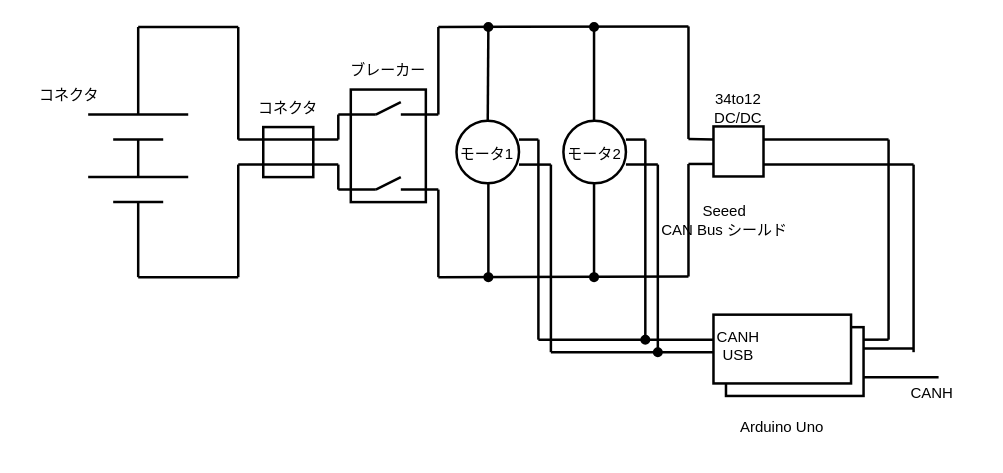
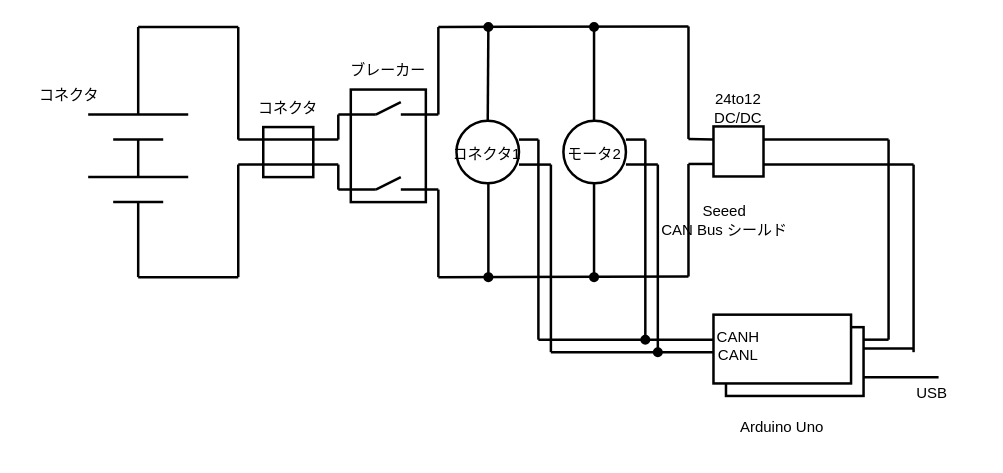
  <mxCell id="0" />
  <mxCell id="1" parent="0" />
  <mxCell id="2" value="" style="rounded=0;whiteSpace=wrap;html=1;strokeWidth=2;" vertex="1" parent="1"><mxGeometry x="280" y="71" width="60" height="90" as="geometry" /></mxCell>
  <mxCell id="3" value="" style="endArrow=none;html=1;rounded=0;strokeWidth=2;" edge="1" parent="1"><mxGeometry width="50" height="50" relative="1" as="geometry"><mxPoint x="70" y="91" as="sourcePoint" /><mxPoint x="150" y="91" as="targetPoint" /></mxGeometry></mxCell>
  <mxCell id="4" value="" style="endArrow=none;html=1;rounded=0;strokeWidth=2;" edge="1" parent="1"><mxGeometry width="50" height="50" relative="1" as="geometry"><mxPoint x="90" y="111" as="sourcePoint" /><mxPoint x="130" y="111" as="targetPoint" /></mxGeometry></mxCell>
  <mxCell id="5" value="" style="endArrow=none;html=1;rounded=0;strokeWidth=2;" edge="1" parent="1"><mxGeometry width="50" height="50" relative="1" as="geometry"><mxPoint x="70" y="141" as="sourcePoint" /><mxPoint x="150" y="141" as="targetPoint" /></mxGeometry></mxCell>
  <mxCell id="6" value="" style="endArrow=none;html=1;rounded=0;strokeWidth=2;" edge="1" parent="1"><mxGeometry width="50" height="50" relative="1" as="geometry"><mxPoint x="90" y="161" as="sourcePoint" /><mxPoint x="130" y="161" as="targetPoint" /></mxGeometry></mxCell>
  <mxCell id="7" value="" style="endArrow=none;html=1;rounded=0;strokeWidth=2;" edge="1" parent="1"><mxGeometry width="50" height="50" relative="1" as="geometry"><mxPoint x="110" y="141" as="sourcePoint" /><mxPoint x="110" y="111" as="targetPoint" /></mxGeometry></mxCell>
  <mxCell id="8" value="" style="endArrow=none;html=1;rounded=0;strokeWidth=2;" edge="1" parent="1"><mxGeometry width="50" height="50" relative="1" as="geometry"><mxPoint x="110" y="221" as="sourcePoint" /><mxPoint x="110" y="161" as="targetPoint" /></mxGeometry></mxCell>
  <mxCell id="9" value="" style="endArrow=none;html=1;rounded=0;strokeWidth=2;" edge="1" parent="1"><mxGeometry width="50" height="50" relative="1" as="geometry"><mxPoint x="110" y="91" as="sourcePoint" /><mxPoint x="110" y="21" as="targetPoint" /></mxGeometry></mxCell>
  <mxCell id="10" value="" style="whiteSpace=wrap;html=1;aspect=fixed;strokeWidth=2;" vertex="1" parent="1"><mxGeometry x="210" y="101" width="40" height="40" as="geometry" /></mxCell>
  <mxCell id="11" value="" style="endArrow=none;html=1;rounded=0;strokeWidth=2;" edge="1" parent="1"><mxGeometry width="50" height="50" relative="1" as="geometry"><mxPoint x="190" y="111" as="sourcePoint" /><mxPoint x="270" y="111" as="targetPoint" /></mxGeometry></mxCell>
  <mxCell id="12" value="" style="endArrow=none;html=1;rounded=0;strokeWidth=2;" edge="1" parent="1"><mxGeometry width="50" height="50" relative="1" as="geometry"><mxPoint x="110" y="21" as="sourcePoint" /><mxPoint x="190" y="21" as="targetPoint" /></mxGeometry></mxCell>
  <mxCell id="13" value="" style="endArrow=none;html=1;rounded=0;strokeWidth=2;" edge="1" parent="1"><mxGeometry width="50" height="50" relative="1" as="geometry"><mxPoint x="190" y="131" as="sourcePoint" /><mxPoint x="270" y="131" as="targetPoint" /></mxGeometry></mxCell>
  <mxCell id="14" value="" style="endArrow=none;html=1;rounded=0;strokeWidth=2;" edge="1" parent="1"><mxGeometry width="50" height="50" relative="1" as="geometry"><mxPoint x="110" y="221" as="sourcePoint" /><mxPoint x="190" y="221" as="targetPoint" /></mxGeometry></mxCell>
  <mxCell id="15" value="" style="endArrow=none;html=1;rounded=0;strokeWidth=2;" edge="1" parent="1"><mxGeometry width="50" height="50" relative="1" as="geometry"><mxPoint x="190" y="111" as="sourcePoint" /><mxPoint x="190" y="21" as="targetPoint" /></mxGeometry></mxCell>
  <mxCell id="16" value="" style="endArrow=none;html=1;rounded=0;strokeWidth=2;" edge="1" parent="1"><mxGeometry width="50" height="50" relative="1" as="geometry"><mxPoint x="190" y="221" as="sourcePoint" /><mxPoint x="190" y="131" as="targetPoint" /></mxGeometry></mxCell>
  <mxCell id="17" value="" style="whiteSpace=wrap;html=1;aspect=fixed;strokeWidth=2;" vertex="1" parent="1"><mxGeometry x="570" y="100.5" width="40" height="40" as="geometry" /></mxCell>
  <mxCell id="18" value="" style="endArrow=none;html=1;rounded=0;strokeWidth=2;" edge="1" parent="1"><mxGeometry width="50" height="50" relative="1" as="geometry"><mxPoint x="550" y="110.5" as="sourcePoint" /><mxPoint x="570" y="111" as="targetPoint" /></mxGeometry></mxCell>
  <mxCell id="19" value="" style="endArrow=none;html=1;rounded=0;strokeWidth=2;" edge="1" parent="1"><mxGeometry width="50" height="50" relative="1" as="geometry"><mxPoint x="350" y="21" as="sourcePoint" /><mxPoint x="550" y="20.5" as="targetPoint" /></mxGeometry></mxCell>
  <mxCell id="20" value="" style="endArrow=none;html=1;rounded=0;entryX=0;entryY=0.75;entryDx=0;entryDy=0;strokeWidth=2;" edge="1" parent="1" target="17"><mxGeometry width="50" height="50" relative="1" as="geometry"><mxPoint x="550" y="130.5" as="sourcePoint" /><mxPoint x="630" y="130.5" as="targetPoint" /></mxGeometry></mxCell>
  <mxCell id="21" value="" style="endArrow=none;html=1;rounded=0;strokeWidth=2;" edge="1" parent="1"><mxGeometry width="50" height="50" relative="1" as="geometry"><mxPoint x="350" y="221" as="sourcePoint" /><mxPoint x="550" y="220.5" as="targetPoint" /></mxGeometry></mxCell>
  <mxCell id="22" value="" style="endArrow=none;html=1;rounded=0;strokeWidth=2;" edge="1" parent="1"><mxGeometry width="50" height="50" relative="1" as="geometry"><mxPoint x="550" y="110.5" as="sourcePoint" /><mxPoint x="550" y="20.5" as="targetPoint" /></mxGeometry></mxCell>
  <mxCell id="23" value="" style="endArrow=none;html=1;rounded=0;strokeWidth=2;" edge="1" parent="1"><mxGeometry width="50" height="50" relative="1" as="geometry"><mxPoint x="550" y="220.5" as="sourcePoint" /><mxPoint x="550" y="130.5" as="targetPoint" /></mxGeometry></mxCell>
  <mxCell id="24" value="" style="endArrow=none;html=1;rounded=0;strokeWidth=2;" edge="1" parent="1"><mxGeometry width="50" height="50" relative="1" as="geometry"><mxPoint x="270" y="111" as="sourcePoint" /><mxPoint x="270" y="91" as="targetPoint" /></mxGeometry></mxCell>
  <mxCell id="25" value="" style="endArrow=none;html=1;rounded=0;strokeWidth=2;" edge="1" parent="1"><mxGeometry width="50" height="50" relative="1" as="geometry"><mxPoint x="270" y="151" as="sourcePoint" /><mxPoint x="270" y="131" as="targetPoint" /></mxGeometry></mxCell>
  <mxCell id="26" value="" style="endArrow=none;html=1;rounded=0;strokeWidth=2;" edge="1" parent="1"><mxGeometry width="50" height="50" relative="1" as="geometry"><mxPoint x="270" y="91" as="sourcePoint" /><mxPoint x="300" y="91" as="targetPoint" /></mxGeometry></mxCell>
  <mxCell id="27" value="" style="endArrow=none;html=1;rounded=0;strokeWidth=2;" edge="1" parent="1"><mxGeometry width="50" height="50" relative="1" as="geometry"><mxPoint x="270" y="151" as="sourcePoint" /><mxPoint x="300" y="151" as="targetPoint" /></mxGeometry></mxCell>
  <mxCell id="28" value="" style="endArrow=none;html=1;rounded=0;strokeWidth=2;" edge="1" parent="1"><mxGeometry width="50" height="50" relative="1" as="geometry"><mxPoint x="320" y="151" as="sourcePoint" /><mxPoint x="350" y="151" as="targetPoint" /></mxGeometry></mxCell>
  <mxCell id="29" value="" style="endArrow=none;html=1;rounded=0;strokeWidth=2;" edge="1" parent="1"><mxGeometry width="50" height="50" relative="1" as="geometry"><mxPoint x="320" y="91" as="sourcePoint" /><mxPoint x="350" y="91" as="targetPoint" /></mxGeometry></mxCell>
  <mxCell id="30" value="" style="endArrow=none;html=1;rounded=0;strokeWidth=2;" edge="1" parent="1"><mxGeometry width="50" height="50" relative="1" as="geometry"><mxPoint x="320" y="81" as="sourcePoint" /><mxPoint x="300" y="91" as="targetPoint" /></mxGeometry></mxCell>
  <mxCell id="31" value="" style="endArrow=none;html=1;rounded=0;strokeWidth=2;" edge="1" parent="1"><mxGeometry width="50" height="50" relative="1" as="geometry"><mxPoint x="300" y="151" as="sourcePoint" /><mxPoint x="320" y="141" as="targetPoint" /></mxGeometry></mxCell>
  <mxCell id="32" value="" style="endArrow=none;html=1;rounded=0;strokeWidth=2;" edge="1" parent="1"><mxGeometry width="50" height="50" relative="1" as="geometry"><mxPoint x="350" y="91" as="sourcePoint" /><mxPoint x="350" y="21" as="targetPoint" /></mxGeometry></mxCell>
  <mxCell id="33" value="" style="endArrow=none;html=1;rounded=0;strokeWidth=2;" edge="1" parent="1"><mxGeometry width="50" height="50" relative="1" as="geometry"><mxPoint x="350" y="221" as="sourcePoint" /><mxPoint x="350" y="151" as="targetPoint" /></mxGeometry></mxCell>
  <mxCell id="34" value="" style="ellipse;whiteSpace=wrap;html=1;aspect=fixed;strokeWidth=2;" vertex="1" parent="1"><mxGeometry x="364.5" y="96" width="50" height="50" as="geometry" /></mxCell>
  <mxCell id="35" value="" style="endArrow=oval;html=1;rounded=0;exitX=0.5;exitY=0;exitDx=0;exitDy=0;startArrow=none;startFill=0;endFill=1;strokeWidth=2;" edge="1" parent="1" source="34"><mxGeometry width="50" height="50" relative="1" as="geometry"><mxPoint x="390" y="91" as="sourcePoint" /><mxPoint x="390" y="21" as="targetPoint" /></mxGeometry></mxCell>
  <mxCell id="36" value="" style="ellipse;whiteSpace=wrap;html=1;aspect=fixed;strokeWidth=2;" vertex="1" parent="1"><mxGeometry x="450" y="96" width="50" height="50" as="geometry" /></mxCell>
  <mxCell id="37" value="" style="rounded=0;whiteSpace=wrap;html=1;strokeWidth=2;" vertex="1" parent="1"><mxGeometry x="580" y="261" width="110" height="55" as="geometry" /></mxCell>
  <mxCell id="38" value="" style="rounded=0;whiteSpace=wrap;html=1;strokeWidth=2;" vertex="1" parent="1"><mxGeometry x="570" y="251" width="110" height="55" as="geometry" /></mxCell>
  <mxCell id="39" value="" style="endArrow=none;html=1;rounded=0;strokeWidth=2;" edge="1" parent="1"><mxGeometry width="50" height="50" relative="1" as="geometry"><mxPoint x="710" y="271" as="sourcePoint" /><mxPoint x="710" y="111" as="targetPoint" /></mxGeometry></mxCell>
  <mxCell id="40" value="" style="endArrow=none;html=1;rounded=0;strokeWidth=2;" edge="1" parent="1"><mxGeometry width="50" height="50" relative="1" as="geometry"><mxPoint x="730" y="281" as="sourcePoint" /><mxPoint x="730" y="131" as="targetPoint" /></mxGeometry></mxCell>
  <mxCell id="41" value="" style="endArrow=none;html=1;rounded=0;strokeWidth=2;" edge="1" parent="1"><mxGeometry width="50" height="50" relative="1" as="geometry"><mxPoint x="690" y="271" as="sourcePoint" /><mxPoint x="710" y="271" as="targetPoint" /></mxGeometry></mxCell>
  <mxCell id="42" value="" style="endArrow=none;html=1;rounded=0;strokeWidth=2;" edge="1" parent="1"><mxGeometry width="50" height="50" relative="1" as="geometry"><mxPoint x="690" y="278" as="sourcePoint" /><mxPoint x="730" y="278" as="targetPoint" /></mxGeometry></mxCell>
  <mxCell id="43" value="" style="endArrow=none;html=1;rounded=0;startArrow=oval;startFill=1;strokeWidth=2;" edge="1" parent="1"><mxGeometry width="50" height="50" relative="1" as="geometry"><mxPoint x="390" y="221" as="sourcePoint" /><mxPoint x="390" y="146" as="targetPoint" /></mxGeometry></mxCell>
  <mxCell id="44" value="" style="endArrow=none;html=1;rounded=0;strokeWidth=2;" edge="1" parent="1"><mxGeometry width="50" height="50" relative="1" as="geometry"><mxPoint x="610" y="111" as="sourcePoint" /><mxPoint x="710" y="111" as="targetPoint" /></mxGeometry></mxCell>
  <mxCell id="45" value="" style="endArrow=oval;html=1;rounded=0;exitX=0.5;exitY=0;exitDx=0;exitDy=0;endFill=1;strokeWidth=2;" edge="1" parent="1"><mxGeometry width="50" height="50" relative="1" as="geometry"><mxPoint x="474.5" y="96" as="sourcePoint" /><mxPoint x="474.5" y="21" as="targetPoint" /></mxGeometry></mxCell>
  <mxCell id="46" value="" style="endArrow=none;html=1;rounded=0;startArrow=oval;startFill=1;strokeWidth=2;" edge="1" parent="1"><mxGeometry width="50" height="50" relative="1" as="geometry"><mxPoint x="474.5" y="221" as="sourcePoint" /><mxPoint x="474.5" y="146" as="targetPoint" /></mxGeometry></mxCell>
  <mxCell id="47" value="" style="endArrow=none;html=1;rounded=0;strokeWidth=2;" edge="1" parent="1"><mxGeometry width="50" height="50" relative="1" as="geometry"><mxPoint x="610" y="131" as="sourcePoint" /><mxPoint x="730" y="131" as="targetPoint" /></mxGeometry></mxCell>
  <mxCell id="48" value="" style="endArrow=none;html=1;rounded=0;strokeWidth=2;" edge="1" parent="1"><mxGeometry width="50" height="50" relative="1" as="geometry"><mxPoint x="430" y="271" as="sourcePoint" /><mxPoint x="430" y="111" as="targetPoint" /></mxGeometry></mxCell>
  <mxCell id="49" value="" style="endArrow=none;html=1;rounded=0;strokeWidth=2;" edge="1" parent="1"><mxGeometry width="50" height="50" relative="1" as="geometry"><mxPoint x="440" y="281" as="sourcePoint" /><mxPoint x="440" y="131" as="targetPoint" /></mxGeometry></mxCell>
  <mxCell id="50" value="" style="endArrow=none;html=1;rounded=0;strokeWidth=2;" edge="1" parent="1"><mxGeometry width="50" height="50" relative="1" as="geometry"><mxPoint x="414.5" y="111" as="sourcePoint" /><mxPoint x="430" y="111" as="targetPoint" /></mxGeometry></mxCell>
  <mxCell id="51" value="" style="endArrow=none;html=1;rounded=0;strokeWidth=2;" edge="1" parent="1"><mxGeometry width="50" height="50" relative="1" as="geometry"><mxPoint x="414.5" y="131" as="sourcePoint" /><mxPoint x="440" y="131" as="targetPoint" /></mxGeometry></mxCell>
  <mxCell id="52" value="" style="endArrow=none;html=1;rounded=0;endFill=0;startArrow=oval;startFill=1;strokeWidth=2;" edge="1" parent="1"><mxGeometry width="50" height="50" relative="1" as="geometry"><mxPoint x="515.5" y="271" as="sourcePoint" /><mxPoint x="515.5" y="111" as="targetPoint" /></mxGeometry></mxCell>
  <mxCell id="53" value="" style="endArrow=none;html=1;rounded=0;startArrow=oval;startFill=1;strokeWidth=2;" edge="1" parent="1"><mxGeometry width="50" height="50" relative="1" as="geometry"><mxPoint x="525.5" y="281" as="sourcePoint" /><mxPoint x="525.5" y="131" as="targetPoint" /></mxGeometry></mxCell>
  <mxCell id="54" value="" style="endArrow=none;html=1;rounded=0;strokeWidth=2;" edge="1" parent="1"><mxGeometry width="50" height="50" relative="1" as="geometry"><mxPoint x="500" y="111" as="sourcePoint" /><mxPoint x="515.5" y="111" as="targetPoint" /></mxGeometry></mxCell>
  <mxCell id="55" value="" style="endArrow=none;html=1;rounded=0;strokeWidth=2;" edge="1" parent="1"><mxGeometry width="50" height="50" relative="1" as="geometry"><mxPoint x="500" y="131" as="sourcePoint" /><mxPoint x="525.5" y="131" as="targetPoint" /></mxGeometry></mxCell>
  <mxCell id="56" value="" style="endArrow=none;html=1;rounded=0;strokeWidth=2;" edge="1" parent="1"><mxGeometry width="50" height="50" relative="1" as="geometry"><mxPoint x="430" y="271" as="sourcePoint" /><mxPoint x="570" y="271" as="targetPoint" /></mxGeometry></mxCell>
  <mxCell id="57" value="" style="endArrow=none;html=1;rounded=0;strokeWidth=2;" edge="1" parent="1"><mxGeometry width="50" height="50" relative="1" as="geometry"><mxPoint x="440" y="281" as="sourcePoint" /><mxPoint x="570" y="281" as="targetPoint" /></mxGeometry></mxCell>
  <mxCell id="58" value="&lt;div&gt;ブレーカー&lt;/div&gt;" style="text;html=1;strokeColor=none;fillColor=none;align=center;verticalAlign=middle;whiteSpace=wrap;rounded=0;strokeWidth=2;" vertex="1" parent="1"><mxGeometry x="275" y="41" width="70" height="30" as="geometry" /></mxCell>
  <mxCell id="59" value="コネクタ" style="text;html=1;strokeColor=none;fillColor=none;align=center;verticalAlign=middle;whiteSpace=wrap;rounded=0;strokeWidth=2;" vertex="1" parent="1"><mxGeometry x="195" y="70.5" width="70" height="30" as="geometry" /></mxCell>
  <mxCell id="60" value="コネクタ" style="text;html=1;strokeColor=none;fillColor=none;align=center;verticalAlign=middle;whiteSpace=wrap;rounded=0;strokeWidth=2;" vertex="1" parent="1"><mxGeometry x="20" y="61" width="70" height="30" as="geometry" /></mxCell>
- <mxCell id="61" value="モータ1" style="text;html=1;strokeColor=none;fillColor=none;align=center;verticalAlign=middle;whiteSpace=wrap;rounded=0;strokeWidth=2;" vertex="1" parent="1"><mxGeometry x="353.5" y="107.5" width="70" height="30" as="geometry" /></mxCell>
+ <mxCell id="61" value="コネクタ1" style="text;html=1;strokeColor=none;fillColor=none;align=center;verticalAlign=middle;whiteSpace=wrap;rounded=0;strokeWidth=2;" vertex="1" parent="1"><mxGeometry x="353.5" y="107.5" width="70" height="30" as="geometry" /></mxCell>
  <mxCell id="62" value="モータ2" style="text;html=1;strokeColor=none;fillColor=none;align=center;verticalAlign=middle;whiteSpace=wrap;rounded=0;strokeWidth=2;" vertex="1" parent="1"><mxGeometry x="440" y="107.5" width="70" height="30" as="geometry" /></mxCell>
- <mxCell id="63" value="&lt;div&gt;34to12&lt;/div&gt;&lt;div&gt;DC/DC&lt;br&gt;&lt;/div&gt;" style="text;html=1;strokeColor=none;fillColor=none;align=center;verticalAlign=middle;whiteSpace=wrap;rounded=0;strokeWidth=2;" vertex="1" parent="1"><mxGeometry x="555" y="70.5" width="70" height="30" as="geometry" /></mxCell>
+ <mxCell id="63" value="&lt;div&gt;24to12&lt;/div&gt;&lt;div&gt;DC/DC&lt;br&gt;&lt;/div&gt;" style="text;html=1;strokeColor=none;fillColor=none;align=center;verticalAlign=middle;whiteSpace=wrap;rounded=0;strokeWidth=2;" vertex="1" parent="1"><mxGeometry x="555" y="70.5" width="70" height="30" as="geometry" /></mxCell>
  <mxCell id="64" value="" style="endArrow=none;html=1;rounded=0;strokeWidth=2;" edge="1" parent="1"><mxGeometry width="50" height="50" relative="1" as="geometry"><mxPoint x="690" y="301" as="sourcePoint" /><mxPoint x="750" y="301" as="targetPoint" /></mxGeometry></mxCell>
  <mxCell id="65" value="&lt;div&gt;Seeed&lt;/div&gt;&lt;div&gt;CAN Bus シールド&lt;br&gt;&lt;/div&gt;" style="text;html=1;strokeColor=none;fillColor=none;align=center;verticalAlign=middle;whiteSpace=wrap;rounded=0;strokeWidth=2;" vertex="1" parent="1"><mxGeometry x="524" y="161" width="110" height="30" as="geometry" /></mxCell>
  <mxCell id="66" value="Arduino Uno" style="text;html=1;strokeColor=none;fillColor=none;align=center;verticalAlign=middle;whiteSpace=wrap;rounded=0;strokeWidth=2;" vertex="1" parent="1"><mxGeometry x="590" y="326" width="70" height="30" as="geometry" /></mxCell>
- <mxCell id="67" value="CANH" style="text;html=1;strokeColor=none;fillColor=none;align=center;verticalAlign=middle;whiteSpace=wrap;rounded=0;strokeWidth=2;" vertex="1" parent="1"><mxGeometry x="710" y="306" width="70" height="15" as="geometry" /></mxCell>
- <mxCell id="68" value="&lt;div&gt;CANH&lt;/div&gt;&lt;div&gt;USB&lt;br&gt;&lt;/div&gt;" style="text;html=1;strokeColor=none;fillColor=none;align=center;verticalAlign=middle;whiteSpace=wrap;rounded=0;strokeWidth=2;" vertex="1" parent="1"><mxGeometry x="570" y="261" width="40" height="30" as="geometry" /></mxCell>
+ <mxCell id="67" value="USB" style="text;html=1;strokeColor=none;fillColor=none;align=center;verticalAlign=middle;whiteSpace=wrap;rounded=0;strokeWidth=2;" vertex="1" parent="1"><mxGeometry x="710" y="306" width="70" height="15" as="geometry" /></mxCell>
+ <mxCell id="68" value="&lt;div&gt;CANH&lt;/div&gt;&lt;div&gt;CANL&lt;br&gt;&lt;/div&gt;" style="text;html=1;strokeColor=none;fillColor=none;align=center;verticalAlign=middle;whiteSpace=wrap;rounded=0;strokeWidth=2;" vertex="1" parent="1"><mxGeometry x="570" y="261" width="40" height="30" as="geometry" /></mxCell>
